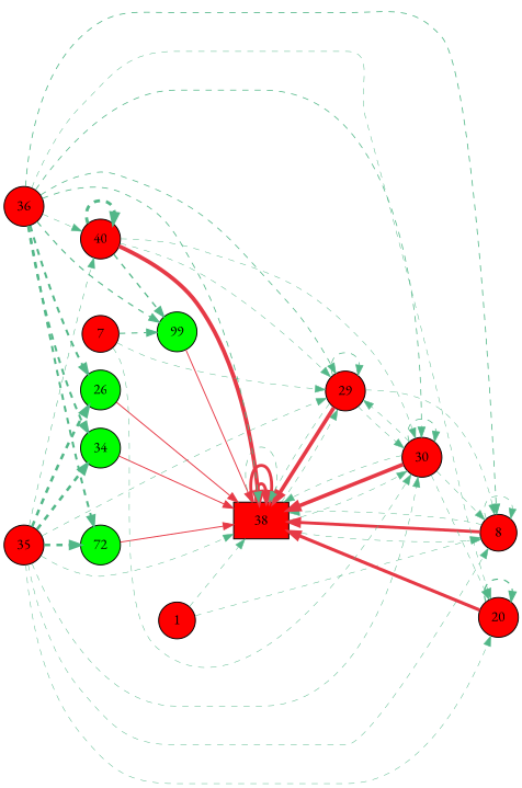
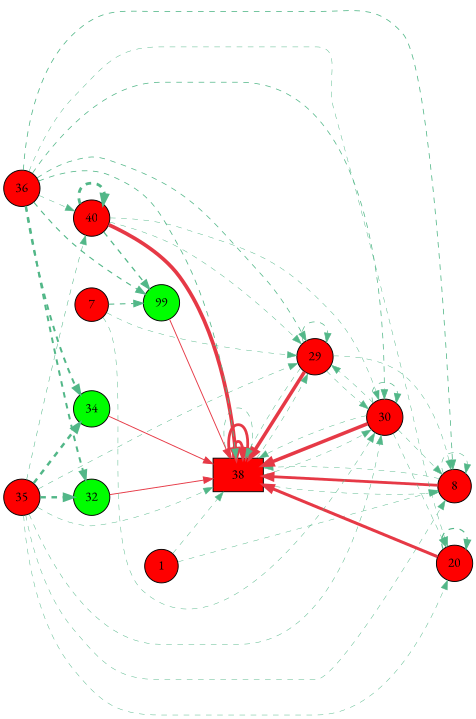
  digraph {
    fontname="EB Garamond"
    rankdir=LR
    node [fillcolor="#fe0000" fontname="EB Garamond" shape=circle style=filled]
    edge [color="#52b788" fontname="EB Garamond" penwidth=0.50 style=dashed]
-   n1 [fillcolor="#00fe00" label=72]
+   n1 [fillcolor="#00fe00" label=32]
    n2 [label=38 shape=box]
    n3 [label=8]
    n4 [label=29]
    n5 [label=30]
    n6 [label=1]
    n7 [fillcolor="#00fe00" label=34]
    n8 [label=35]
    n9 [label=40]
    n10 [label=20]
-   n11 [fillcolor="#00fe00" label=26]
    n12 [fillcolor="#00fe00" label=99]
    n13 [label=36]
    n14 [label=7]
    n1 -> n2 [color="#e63946" penwidth=1.01 style=""]
    n2 -> n2 [color="#e63946" penwidth=3.00 style=""]
    n2 -> n2 [color="#e63946" penwidth=3.00 style=""]
    n2 -> n2 [penwidth=0.58]
    n2 -> n3
    n2 -> n4
    n2 -> n5
    n3 -> n2 [color="#e63946" penwidth=3.00 style=""]
    n3 -> n2
    n3 -> n3 [penwidth=0.58]
    n4 -> n2 [color="#e63946" penwidth=3.77 style=""]
    n4 -> n2
    n4 -> n3
    n4 -> n4 [penwidth=0.76]
    n4 -> n5
    n5 -> n2 [color="#e63946" penwidth=3.77 style=""]
    n5 -> n2
    n5 -> n3
    n5 -> n4
    n5 -> n5 [penwidth=0.76]
    n5 -> n10
    n6 -> n2
    n6 -> n3
    n7 -> n2 [color="#e63946" penwidth=1.01 style=""]
    n8 -> n1 [penwidth=2.64]
    n8 -> n2
    n8 -> n3
    n8 -> n4 [penwidth=0.52]
    n8 -> n5 [penwidth=0.52]
    n8 -> n7 [penwidth=2.64]
    n8 -> n9 [penwidth=0.56]
    n8 -> n10
-   n8 -> n11 [penwidth=2.64]
    n9 -> n2 [color="#e63946" penwidth=4.00 style=""]
    n9 -> n4
    n9 -> n5
    n9 -> n9 [penwidth=3.00]
    n9 -> n12 [penwidth=1.36]
    n10 -> n2 [color="#e63946" penwidth=3.27 style=""]
    n10 -> n10 [penwidth=1.24]
-   n11 -> n2 [color="#e63946" penwidth=1.01 style=""]
    n12 -> n2 [color="#e63946" penwidth=1.00 style=""]
    n13 -> n1 [penwidth=2.13]
    n13 -> n2 [penwidth=0.85]
    n13 -> n3 [penwidth=0.85]
    n13 -> n4 [penwidth=0.81]
    n13 -> n5 [penwidth=0.81]
    n13 -> n7 [penwidth=2.13]
    n13 -> n9
    n13 -> n10
-   n13 -> n11 [penwidth=2.13]
    n13 -> n12 [penwidth=1.19]
    n14 -> n4
    n14 -> n5
    n14 -> n12 [penwidth=1.13]
  }
